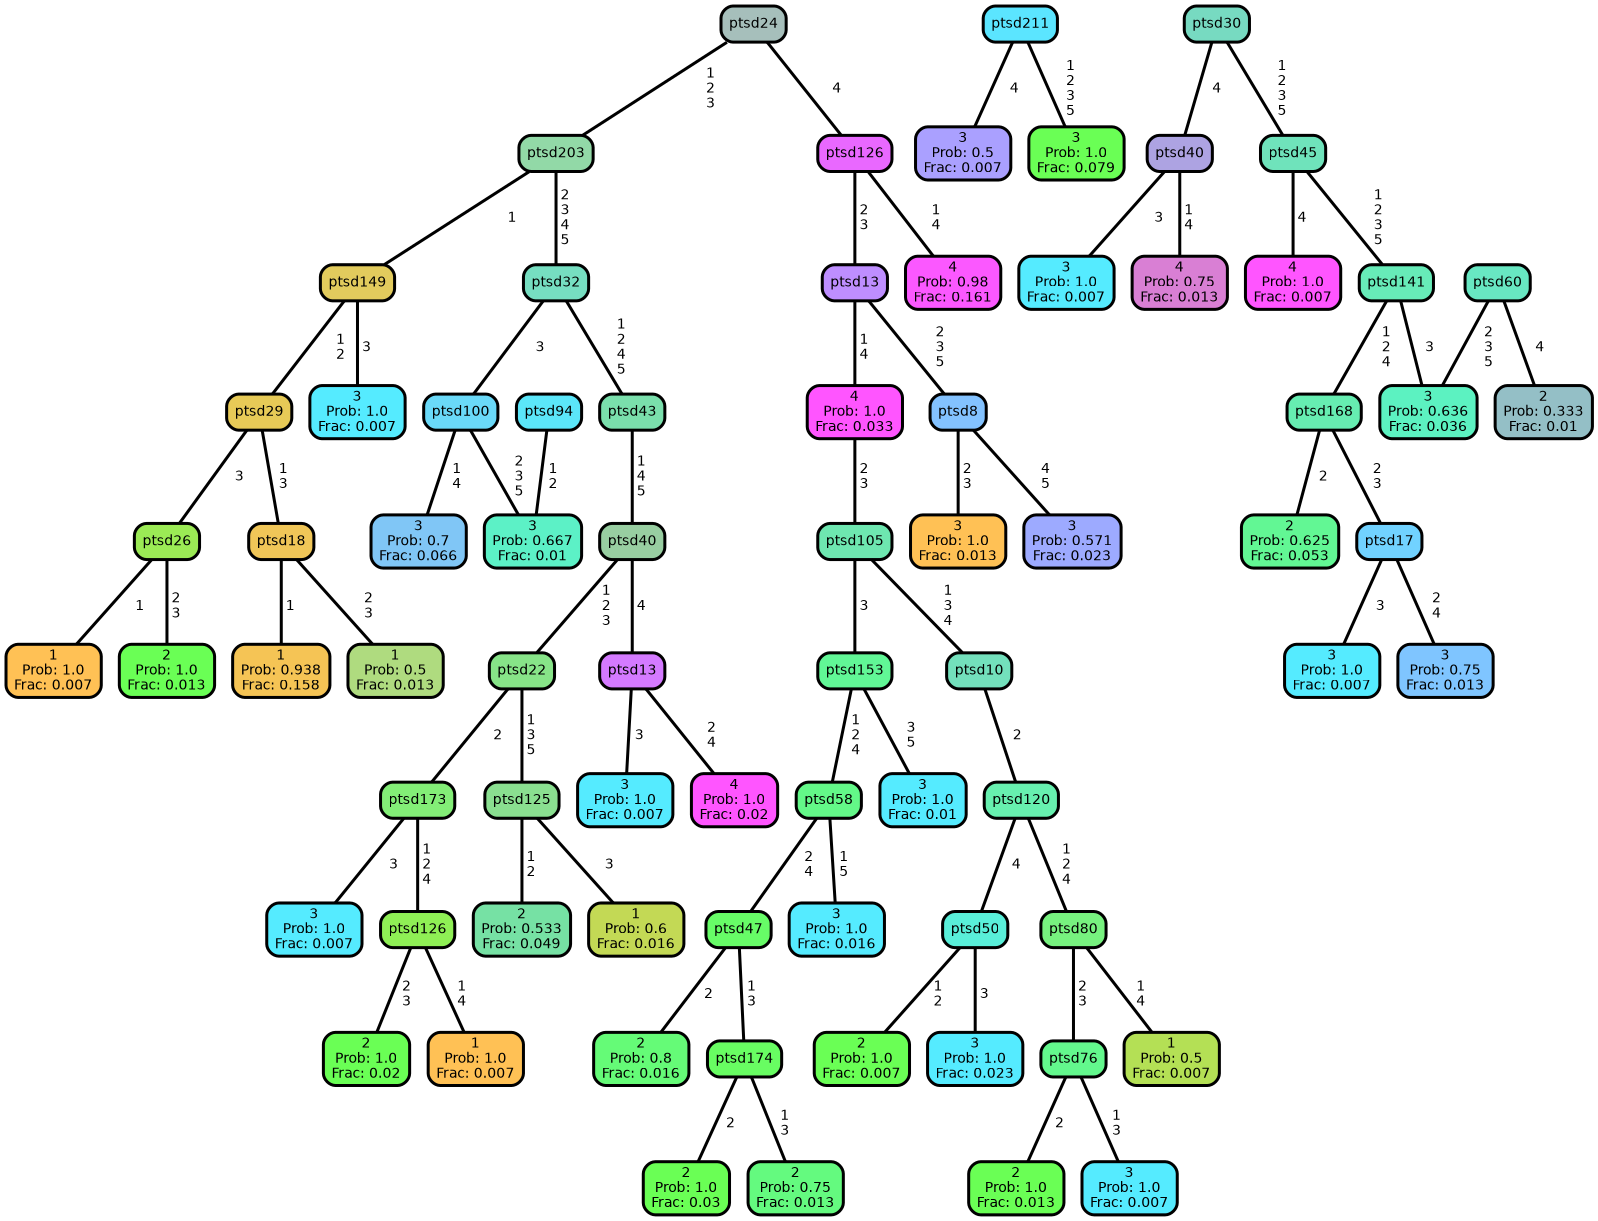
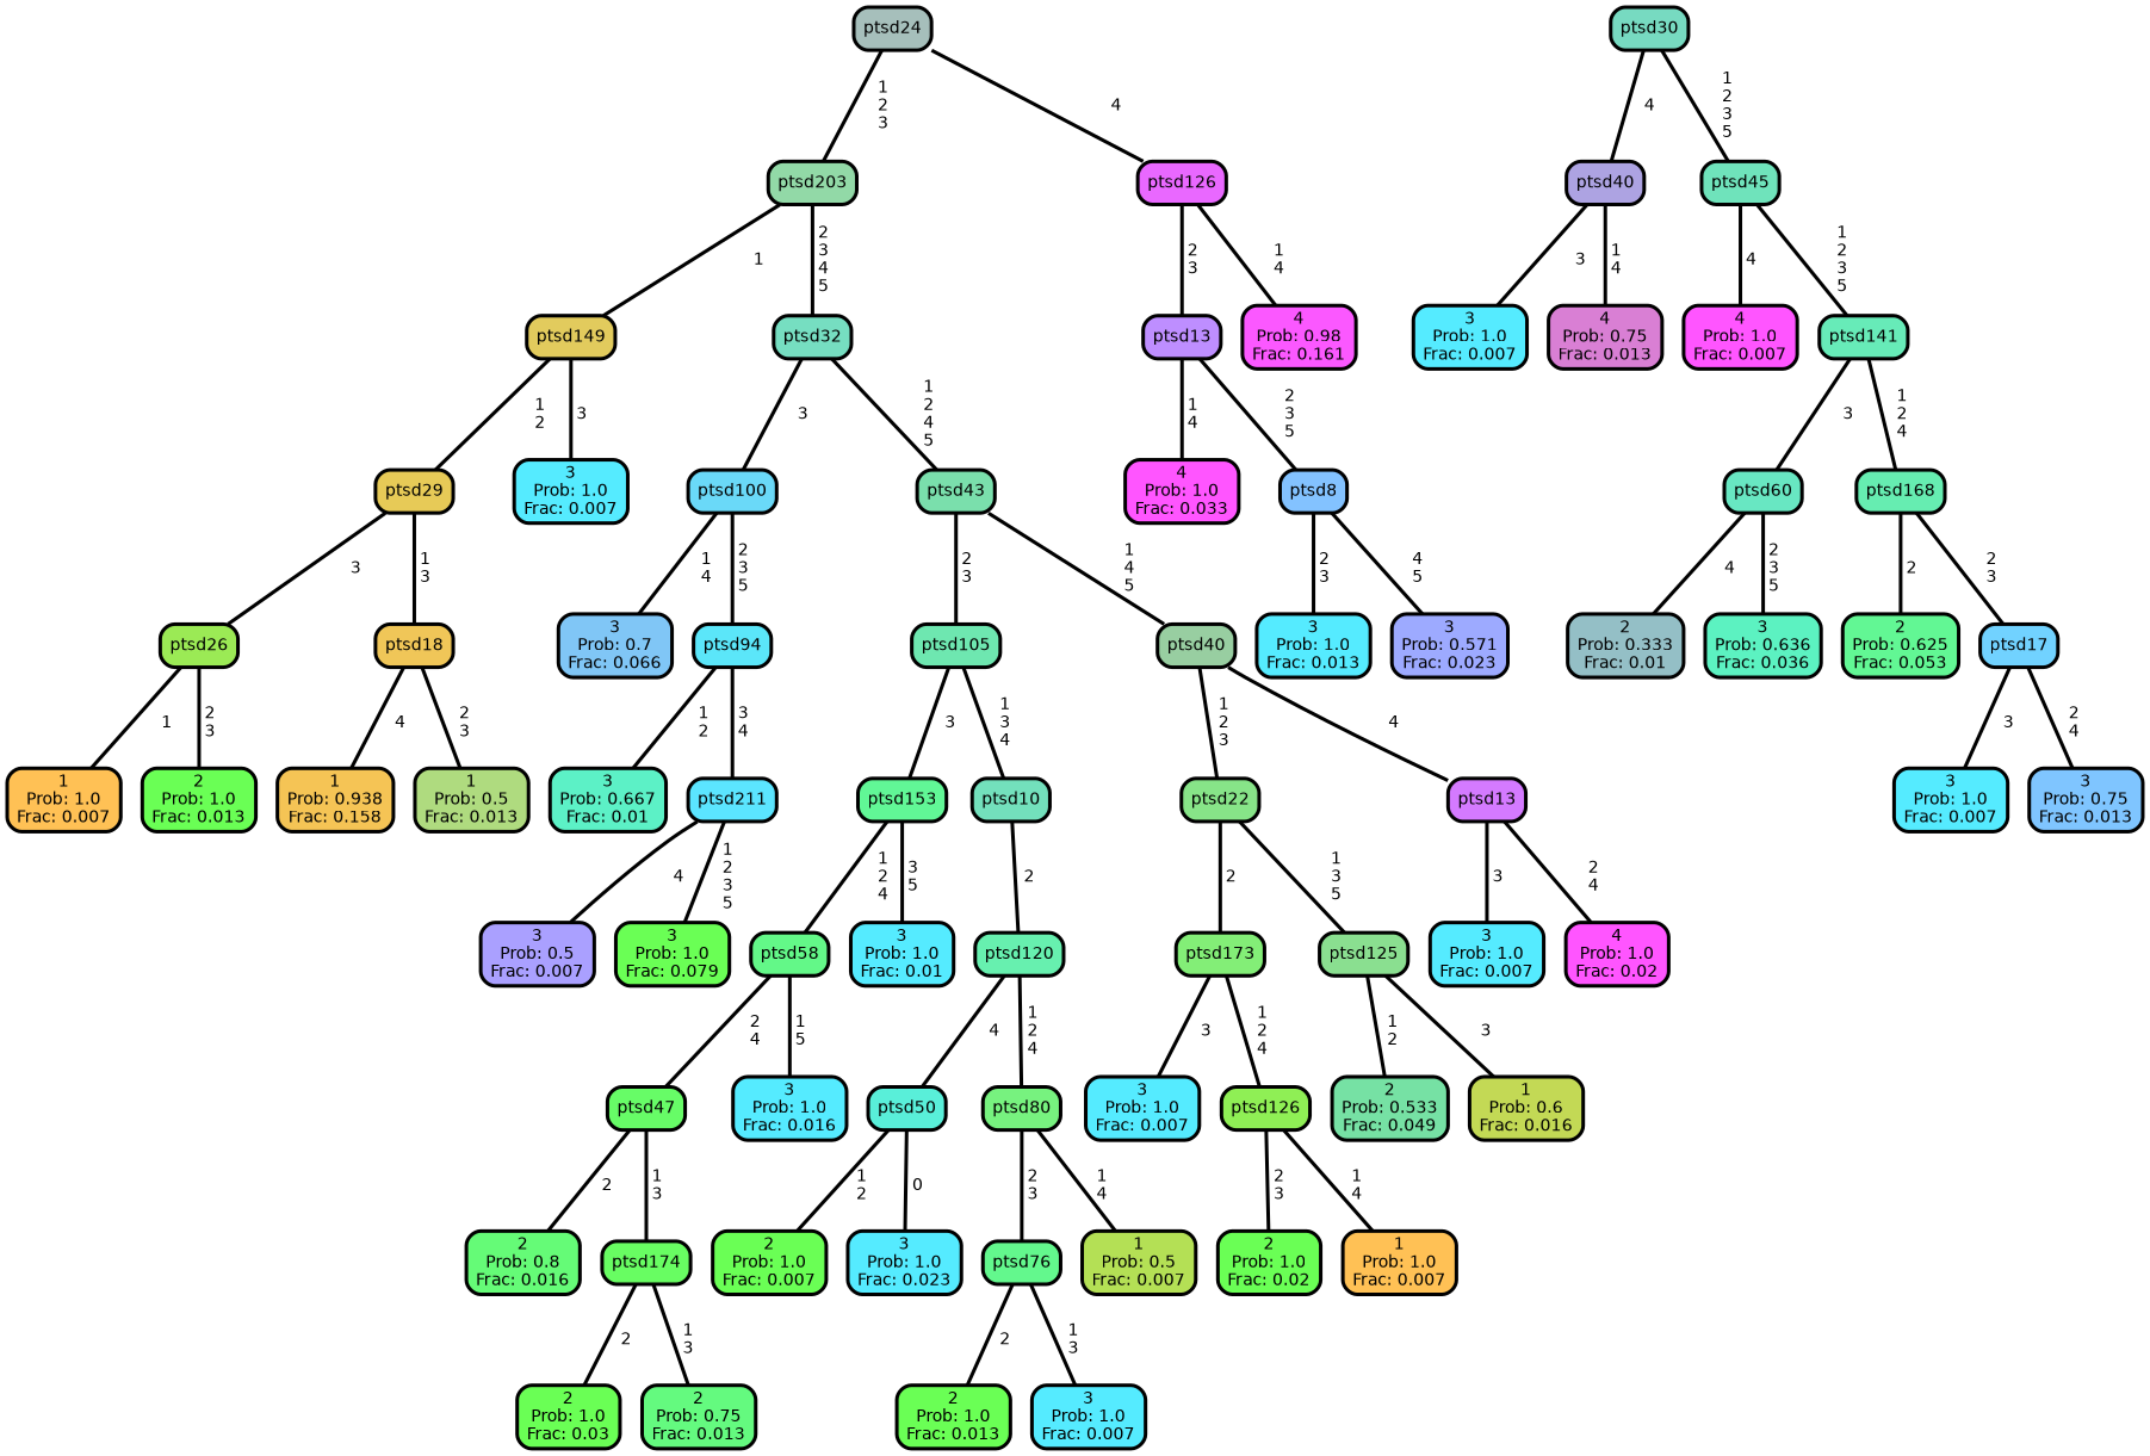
  graph {
    ranksep="0 equally"
    splines=straight
    node [color=black fillcolor="#55ebff" fontcolor=black fontname=helvetica penwidth=3 shape=box style="filled, rounded"]
    edge [color=black fontname=helvetica penwidth=3]
    n1 [fillcolor="#ffc155" label="1\nProb: 1.0\nFrac: 0.007"]
    n2 [fillcolor="#9bea55" label=ptsd26]
    n3 [fillcolor="#6aff55" label="2\nProb: 1.0\nFrac: 0.013"]
    n4 [fillcolor="#e7ca57" label=ptsd29]
    n5 [fillcolor="#f0c658" label=ptsd18]
    n6 [fillcolor="#f5c455" label="1\nProb: 0.938\nFrac: 0.158"]
    n7 [fillcolor="#afdb7f" label="1\nProb: 0.5\nFrac: 0.013"]
    n8 [fillcolor="#e2cb5d" label=ptsd149]
    n9 [label="3\nProb: 1.0\nFrac: 0.007"]
    n10 [fillcolor="#92d9a7" label=ptsd203]
    n11 [fillcolor="#76dec1" label=ptsd32]
    n12 [fillcolor="#6ad9f8" label=ptsd100]
    n13 [fillcolor="#7adfac" label=ptsd43]
    n14 [fillcolor="#80c6f6" label="3\nProb: 0.7\nFrac: 0.066"]
    n15 [fillcolor="#5be6f9" label=ptsd94]
    n16 [fillcolor="#5cf1c6" label="3\nProb: 0.667\nFrac: 0.01"]
    n17 [fillcolor="#5be5ff" label=ptsd211]
    n18 [fillcolor="#aaa0ff" label="3\nProb: 0.5\nFrac: 0.007"]
    n19 [fillcolor="#6aff55" label="3\nProb: 1.0\nFrac: 0.079"]
    n20 [fillcolor="#6ee7b0" label=ptsd105]
    n21 [fillcolor="#98cea1" label=ptsd40]
    n22 [fillcolor="#65fb77" label="2\nProb: 0.8\nFrac: 0.016"]
    n23 [fillcolor="#67fc67" label=ptsd47]
    n24 [fillcolor="#68fd62" label=ptsd174]
    n25 [fillcolor="#6aff55" label="2\nProb: 1.0\nFrac: 0.03"]
    n26 [fillcolor="#64fa7f" label="2\nProb: 0.75\nFrac: 0.013"]
    n27 [fillcolor="#63f888" label=ptsd58]
    n28 [label="3\nProb: 1.0\nFrac: 0.016"]
    n29 [fillcolor="#61f796" label=ptsd153]
    n30 [label="3\nProb: 1.0\nFrac: 0.01"]
    n31 [fillcolor="#73e0bc" label=ptsd10]
    n32 [fillcolor="#67f0af" label=ptsd120]
    n33 [fillcolor="#6aff55" label="2\nProb: 1.0\nFrac: 0.007"]
    n34 [fillcolor="#59efd9" label=ptsd50]
    n35 [label="3\nProb: 1.0\nFrac: 0.023"]
    n36 [fillcolor="#77f27f" label=ptsd80]
    n37 [fillcolor="#63f88d" label=ptsd76]
    n38 [fillcolor="#b4e055" label="1\nProb: 0.5\nFrac: 0.007"]
    n39 [fillcolor="#6aff55" label="2\nProb: 1.0\nFrac: 0.013"]
    n40 [label="3\nProb: 1.0\nFrac: 0.007"]
    n41 [fillcolor="#77dac1" label=ptsd30]
    n42 [fillcolor="#ada3e2" label=ptsd40]
    n43 [fillcolor="#6fe3bb" label=ptsd45]
    n44 [label="3\nProb: 1.0\nFrac: 0.007"]
    n45 [fillcolor="#d97fd4" label="4\nProb: 0.75\nFrac: 0.013"]
    n46 [fillcolor="#ff55ff" label="4\nProb: 1.0\nFrac: 0.007"]
    n47 [fillcolor="#67ebb8" label=ptsd141]
    n48 [fillcolor="#68e7c2" label=ptsd60]
    n49 [fillcolor="#66edb1" label=ptsd168]
    n50 [fillcolor="#94bfc6" label="2\nProb: 0.333\nFrac: 0.01"]
    n51 [fillcolor="#5cf2c1" label="3\nProb: 0.636\nFrac: 0.036"]
    n52 [fillcolor="#62f794" label="2\nProb: 0.625\nFrac: 0.053"]
    n53 [fillcolor="#71d2ff" label=ptsd17]
    n54 [label="3\nProb: 1.0\nFrac: 0.007"]
    n55 [fillcolor="#7fc5ff" label="3\nProb: 0.75\nFrac: 0.013"]
    n56 [fillcolor="#87e488" label=ptsd22]
    n57 [fillcolor="#d47aff" label=ptsd13]
    n58 [label="3\nProb: 1.0\nFrac: 0.007"]
    n59 [fillcolor="#83ee77" label=ptsd173]
    n60 [fillcolor="#8fef55" label=ptsd126]
    n61 [fillcolor="#6aff55" label="2\nProb: 1.0\nFrac: 0.02"]
    n62 [fillcolor="#ffc155" label="1\nProb: 1.0\nFrac: 0.007"]
    n63 [fillcolor="#8adf90" label=ptsd125]
    n64 [fillcolor="#76e1a4" label="2\nProb: 0.533\nFrac: 0.049"]
    n65 [fillcolor="#c3d955" label="1\nProb: 0.6\nFrac: 0.016"]
    n66 [label="3\nProb: 1.0\nFrac: 0.007"]
    n67 [fillcolor="#ff55ff" label="4\nProb: 1.0\nFrac: 0.02"]
    n68 [fillcolor="#a6bfbb" label=ptsd24]
    n69 [fillcolor="#e968ff" label=ptsd126]
    n70 [fillcolor="#be8eff" label=ptsd13]
    n71 [fillcolor="#fb58ff" label="4\nProb: 0.98\nFrac: 0.161"]
    n72 [fillcolor="#ff55ff" label="4\nProb: 1.0\nFrac: 0.033"]
    n73 [fillcolor="#83c2ff" label=ptsd8]
-   n74 [fillcolor="#ffc155" label="3\nProb: 1.0\nFrac: 0.013"]
+   n74 [label="3\nProb: 1.0\nFrac: 0.013"]
    n75 [fillcolor="#9daaff" label="3\nProb: 0.571\nFrac: 0.023"]
    subgraph sub_1 {
      rank=same
    }
    n2 -- n1 [label=" 1"]
    n2 -- n3 [label=" 2\n 3"]
    n4 -- n2 [label=" 3"]
    n4 -- n5 [label=" 1\n 3"]
-   n5 -- n6 [label=" 1"]
+   n5 -- n6 [label=" 4"]
    n5 -- n7 [label=" 2\n 3"]
    n8 -- n4 [label=" 1\n 2"]
    n8 -- n9 [label=" 3"]
    n10 -- n8 [label=" 1"]
    n10 -- n11 [label=" 2\n 3\n 4\n 5"]
    n11 -- n12 [label=" 3"]
    n11 -- n13 [label=" 1\n 2\n 4\n 5"]
    n12 -- n14 [label=" 1\n 4"]
-   n12 -- n16 [label=" 2\n 3\n 5"]
-   n72 -- n20 [label=" 2\n 3"]
+   n12 -- n15 [label=" 2\n 3\n 5"]
+   n13 -- n20 [label=" 2\n 3"]
    n13 -- n21 [label=" 1\n 4\n 5"]
    n15 -- n16 [label=" 1\n 2"]
+   n15 -- n17 [label=" 3\n 4"]
    n17 -- n18 [label=" 4"]
    n17 -- n19 [label=" 1\n 2\n 3\n 5"]
    n20 -- n29 [label=" 3"]
    n20 -- n31 [label=" 1\n 3\n 4"]
    n21 -- n56 [label=" 1\n 2\n 3"]
    n21 -- n57 [label=" 4"]
    n23 -- n22 [label=" 2"]
    n23 -- n24 [label=" 1\n 3"]
    n24 -- n25 [label=" 2"]
    n24 -- n26 [label=" 1\n 3"]
    n27 -- n23 [label=" 2\n 4"]
    n27 -- n28 [label=" 1\n 5"]
    n29 -- n27 [label=" 1\n 2\n 4"]
    n29 -- n30 [label=" 3\n 5"]
    n31 -- n32 [label=" 2"]
    n32 -- n34 [label=" 4"]
    n32 -- n36 [label=" 1\n 2\n 4"]
    n34 -- n33 [label=" 1\n 2"]
-   n34 -- n35 [label=" 3"]
+   n34 -- n35 [label=" 0"]
    n36 -- n37 [label=" 2\n 3"]
    n36 -- n38 [label=" 1\n 4"]
    n37 -- n39 [label=" 2"]
    n37 -- n40 [label=" 1\n 3"]
    n41 -- n42 [label=" 4"]
    n41 -- n43 [label=" 1\n 2\n 3\n 5"]
    n42 -- n44 [label=" 3"]
    n42 -- n45 [label=" 1\n 4"]
    n43 -- n46 [label=" 4"]
    n43 -- n47 [label=" 1\n 2\n 3\n 5"]
-   n47 -- n51 [label=" 3"]
+   n47 -- n48 [label=" 3"]
    n47 -- n49 [label=" 1\n 2\n 4"]
    n48 -- n50 [label=" 4"]
    n48 -- n51 [label=" 2\n 3\n 5"]
    n49 -- n52 [label=" 2"]
    n49 -- n53 [label=" 2\n 3"]
    n53 -- n54 [label=" 3"]
    n53 -- n55 [label=" 2\n 4"]
    n56 -- n59 [label=" 2"]
    n56 -- n63 [label=" 1\n 3\n 5"]
    n57 -- n66 [label=" 3"]
    n57 -- n67 [label=" 2\n 4"]
    n59 -- n58 [label=" 3"]
    n59 -- n60 [label=" 1\n 2\n 4"]
    n60 -- n61 [label=" 2\n 3"]
    n60 -- n62 [label=" 1\n 4"]
    n63 -- n64 [label=" 1\n 2"]
    n63 -- n65 [label=" 3"]
    n68 -- n10 [label=" 1\n 2\n 3"]
    n68 -- n69 [label=" 4"]
    n69 -- n70 [label=" 2\n 3"]
    n69 -- n71 [label=" 1\n 4"]
    n70 -- n72 [label=" 1\n 4"]
    n70 -- n73 [label=" 2\n 3\n 5"]
    n73 -- n74 [label=" 2\n 3"]
    n73 -- n75 [label=" 4\n 5"]
  }
